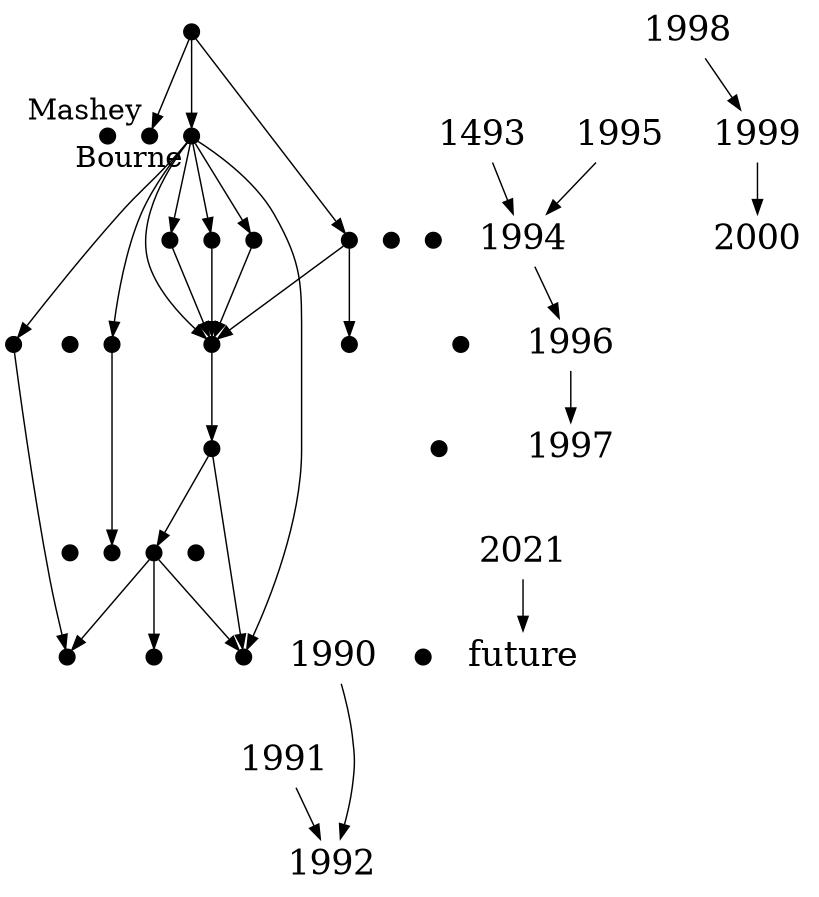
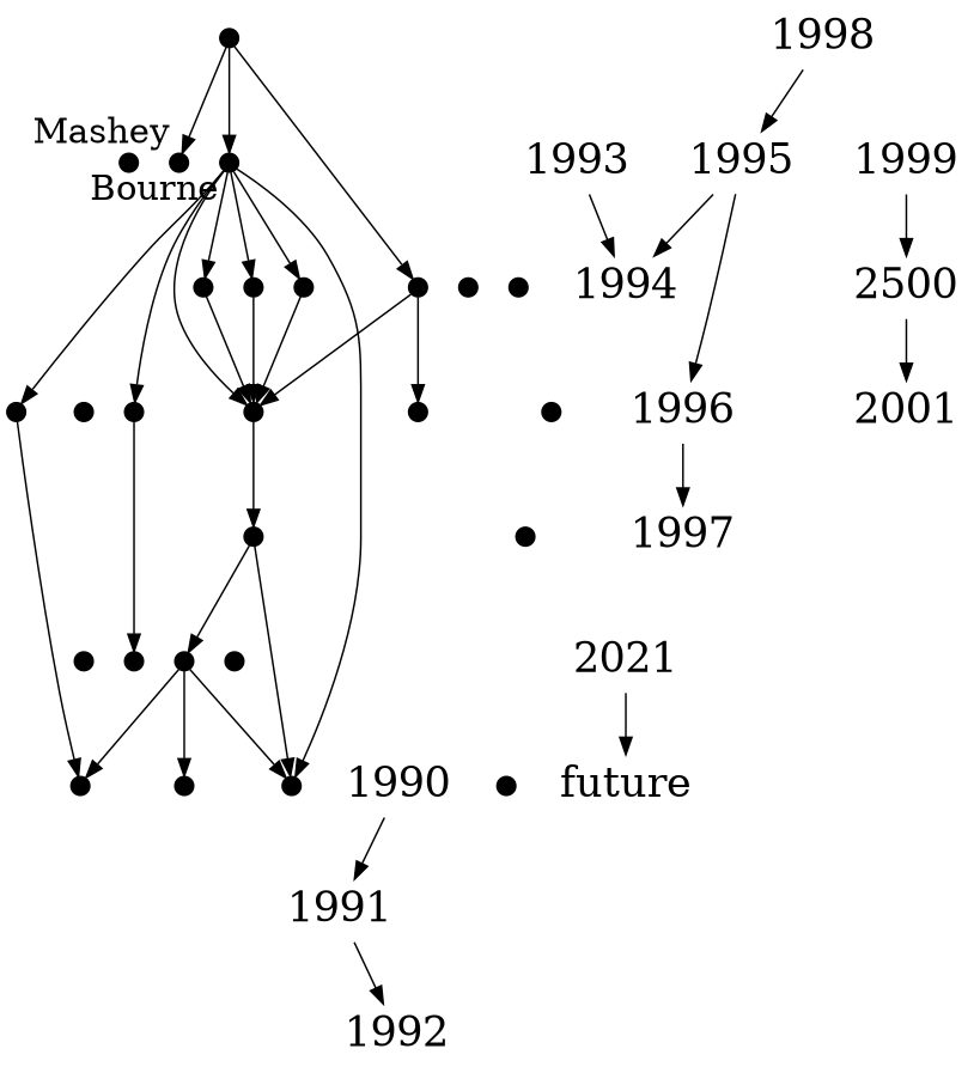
  digraph {
    rankdir=TB
    node [fontsize=20 shape=point]
    1976 [width=0.15]
    Mashey [width=0.15 xlabel=Mashey]
    Bourne [width=0.15 xlabel=Bourne]
    1978 [width=0.15]
    Formshell [width=0.15]
    csh [width=0.15]
    1980 [width=0.15]
    esh [width=0.15]
    vsh [width=0.15]
    1982 [width=0.15]
    ksh [width=0.15]
    "System-V" [width=0.15]
    1984 [width=0.15]
    v9sh [width=0.15]
    tcsh [width=0.15]
    1986 [width=0.15]
    "ksh-i" [width=0.15]
    1988 [width=0.15]
    KornShell [width=0.15]
    Perl [width=0.15]
    rc [width=0.15]
    1990 [fontsize=24 shape=plaintext]
    tcl [width=0.15]
    Bash [width=0.15]
    future [fontsize=24 shape=plaintext]
    POSIX [width=0.15]
    "ksh-POSIX" [width=0.15]
    1991 [fontsize=24 shape=plaintext]
    1992 [fontsize=24 shape=plaintext]
-   1993 [fontsize=24 shape=plaintext label=1493]
+   1993 [fontsize=24 shape=plaintext]
    1994 [fontsize=24 shape=plaintext]
    1995 [fontsize=24 shape=plaintext]
    1996 [fontsize=24 shape=plaintext]
    1997 [fontsize=24 shape=plaintext]
    1998 [fontsize=24 shape=plaintext]
    1999 [fontsize=24 shape=plaintext]
-   2000 [fontsize=24 shape=plaintext]
+   2000 [fontsize=24 shape=plaintext label=2500]
+   2001 [fontsize=24 shape=plaintext]
    2021 [fontsize=24 shape=plaintext]
    Thompson [width=0.15]
    subgraph sub_1 {
      rank=same
      1976
      Mashey
      Bourne
    }
    subgraph sub_2 {
      rank=same
      1978
      Formshell
      csh
    }
    subgraph sub_3 {
      rank=same
      1980
      esh
      vsh
    }
    subgraph sub_4 {
      rank=same
      1982
      ksh
      "System-V"
    }
    subgraph sub_5 {
      rank=same
      1984
      v9sh
      tcsh
    }
    subgraph sub_6 {
      rank=same
      1986
      "ksh-i"
    }
    subgraph sub_7 {
      rank=same
      1988
      KornShell
      Perl
      rc
    }
    subgraph sub_8 {
      rank=same
      1990
      tcl
      Bash
    }
    subgraph sub_9 {
      rank=same
      future
      POSIX
      "ksh-POSIX"
    }
    Bourne -> Formshell
    Bourne -> esh
    Bourne -> vsh
    Bourne -> ksh
    Bourne -> "System-V"
    Bourne -> v9sh
    Bourne -> Bash
    Formshell -> csh [style=invis]
    Formshell -> ksh
    csh -> ksh
    csh -> tcsh
    esh -> ksh
    vsh -> ksh
    ksh -> "ksh-i"
    "System-V" -> POSIX
    1984 -> v9sh [style=invis]
    v9sh -> tcsh [style=invis]
    v9sh -> rc
    "ksh-i" -> KornShell
    "ksh-i" -> Bash
    1988 -> rc [style=invis]
    KornShell -> Perl [style=invis]
    KornShell -> Bash
    KornShell -> POSIX
    KornShell -> "ksh-POSIX"
    rc -> KornShell [style=invis]
-   1990 -> 1992
+   1990 -> 1991
    1991 -> 1992
    1993 -> 1994
    1995 -> 1994
-   1994 -> 1996
+   1995 -> 1996
    1996 -> 1997
-   1998 -> 1999
+   1998 -> 1995
    1999 -> 2000
+   2000 -> 2001
    2021 -> future
    Thompson -> Mashey
    Thompson -> Bourne
    Thompson -> csh
  }
